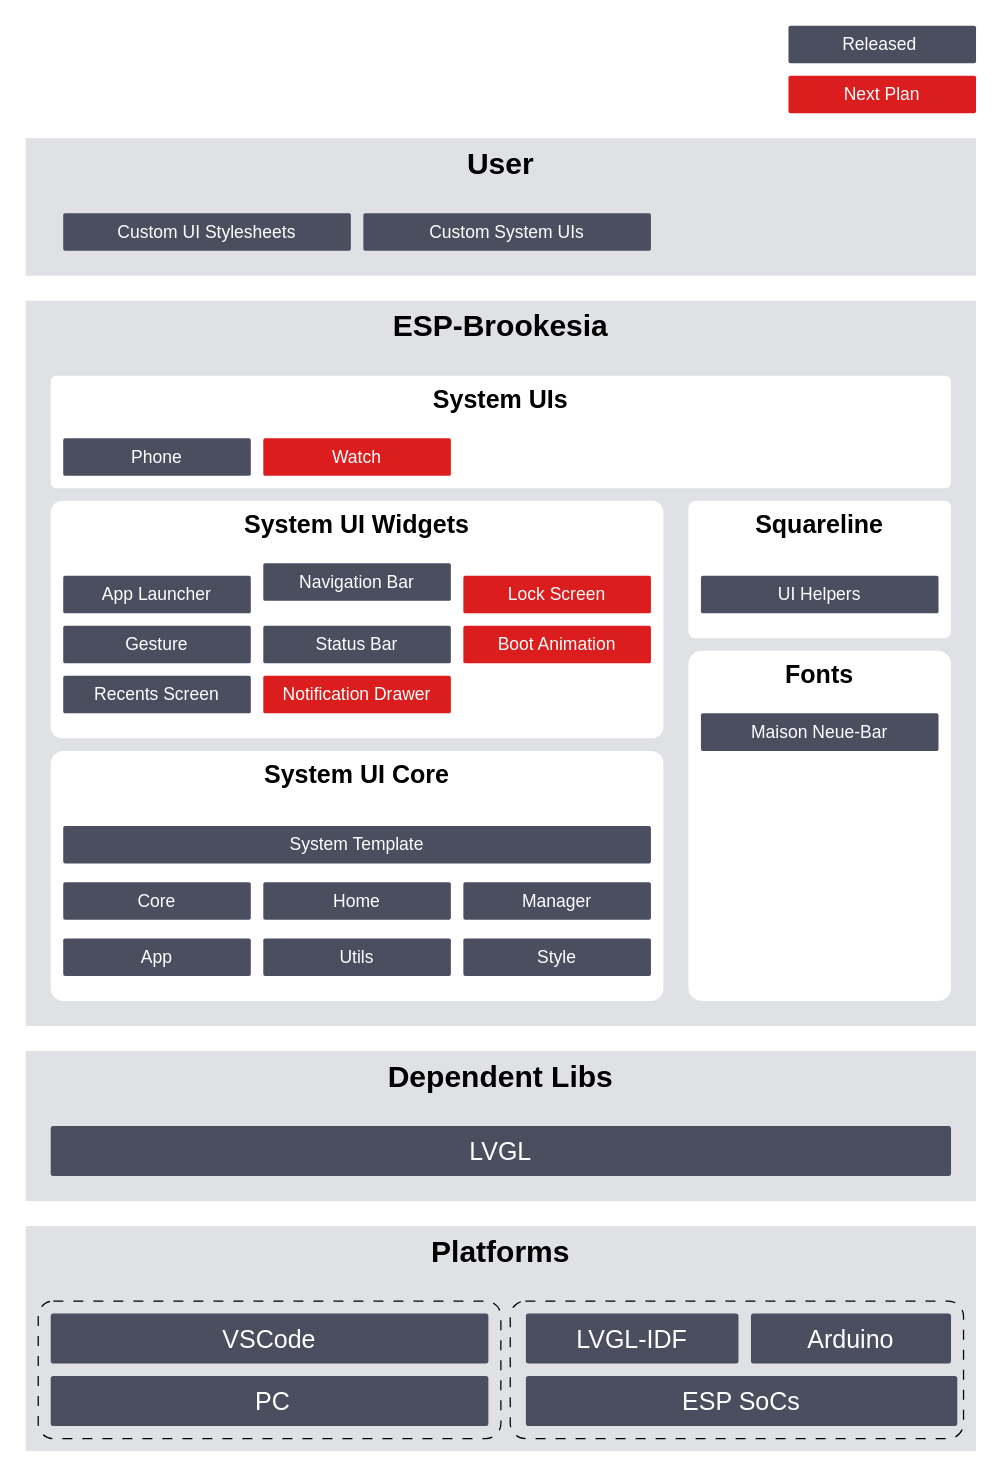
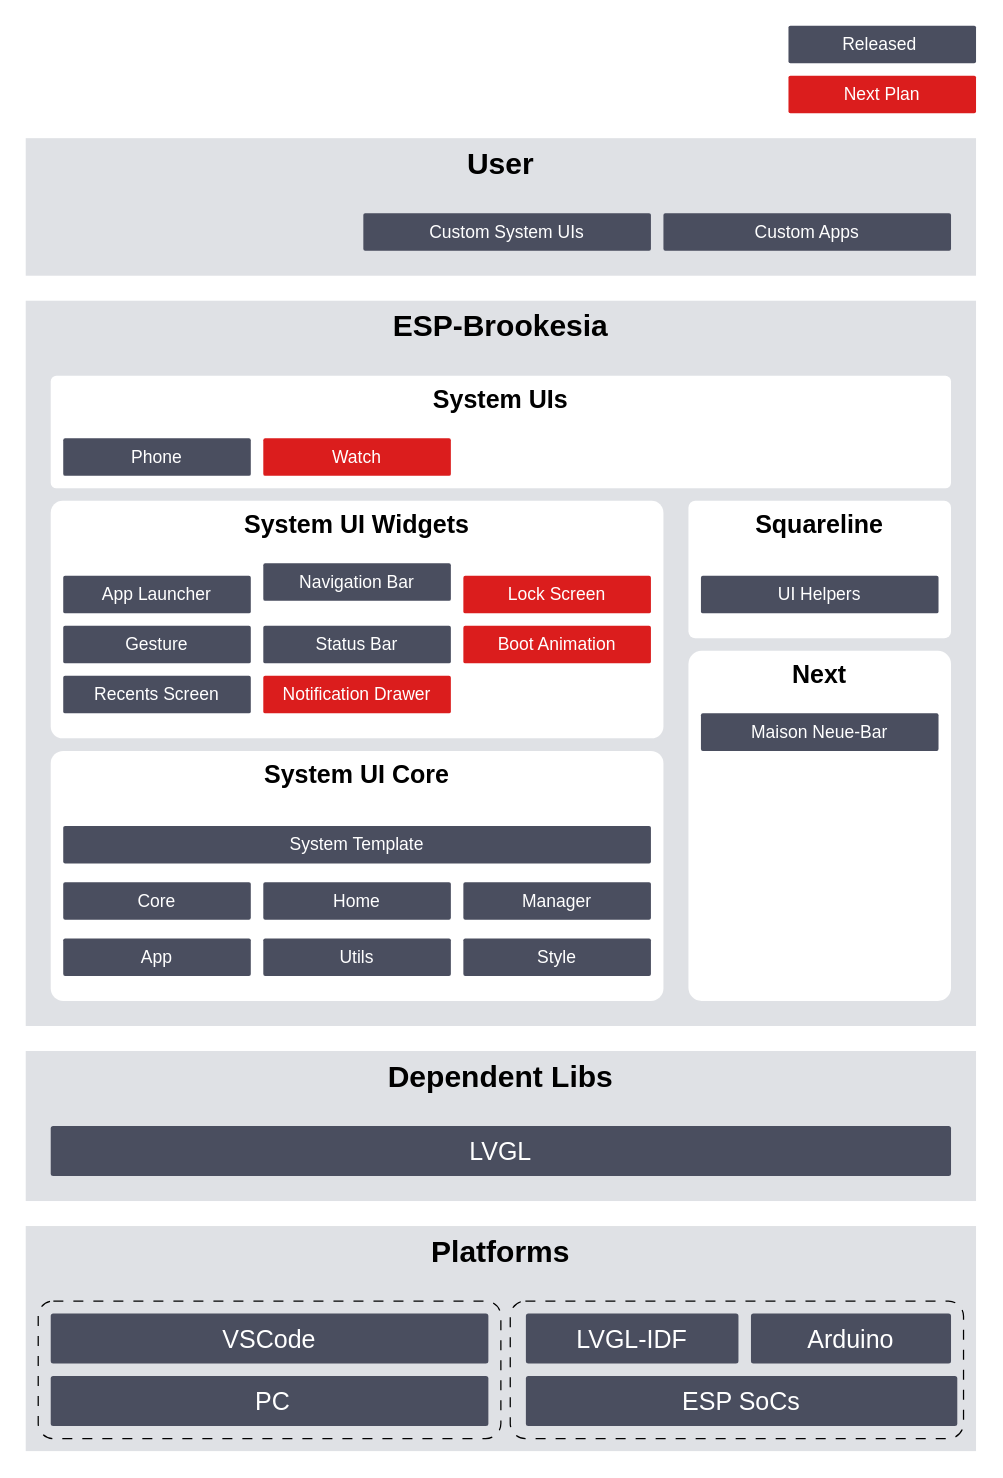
  <mxCell id="0" />
  <mxCell id="1" parent="0" />
  <mxCell id="2" value="&lt;span style=&quot;font-size: 24px;&quot;&gt;&lt;b&gt;&lt;font color=&quot;#000000&quot;&gt;Platforms&lt;/font&gt;&lt;/b&gt;&lt;/span&gt;" style="rounded=0;whiteSpace=wrap;html=1;labelBackgroundColor=none;fillColor=#DFE1E5;strokeColor=none;fontSize=14;verticalAlign=top;" parent="1" vertex="1"><mxGeometry x="20" y="980" width="760" height="180" as="geometry" /></mxCell>
  <mxCell id="3" value="" style="rounded=1;whiteSpace=wrap;html=1;fillColor=none;dashed=1;strokeWidth=1;arcSize=11;dashPattern=8 8;strokeColor=#000000;" parent="1" vertex="1"><mxGeometry x="407.5" y="1040" width="362.5" height="110" as="geometry" /></mxCell>
  <mxCell id="4" value="" style="rounded=1;whiteSpace=wrap;html=1;fillColor=none;dashed=1;strokeWidth=1;arcSize=11;dashPattern=8 8;strokeColor=#000000;" parent="1" vertex="1"><mxGeometry x="30" y="1040" width="370" height="110" as="geometry" /></mxCell>
  <mxCell id="5" value="&lt;span style=&quot;font-size: 24px;&quot;&gt;&lt;b&gt;&lt;font color=&quot;#000000&quot;&gt;Dependent Libs&lt;/font&gt;&lt;/b&gt;&lt;/span&gt;" style="rounded=0;whiteSpace=wrap;html=1;labelBackgroundColor=none;fillColor=#DFE1E5;strokeColor=none;fontSize=14;verticalAlign=top;" parent="1" vertex="1"><mxGeometry x="20" y="840" width="760" height="120" as="geometry" /></mxCell>
  <mxCell id="6" value="&lt;font size=&quot;1&quot; style=&quot;&quot; color=&quot;#000000&quot;&gt;&lt;b style=&quot;font-size: 24px;&quot;&gt;ESP-Brookesia&lt;/b&gt;&lt;/font&gt;" style="rounded=0;whiteSpace=wrap;html=1;labelBackgroundColor=none;fillColor=#DFE1E5;strokeColor=none;fontSize=14;verticalAlign=top;" parent="1" vertex="1"><mxGeometry x="20" y="240" width="760" height="580" as="geometry" /></mxCell>
  <mxCell id="7" value="" style="group" parent="1" vertex="1" connectable="0"><mxGeometry x="40" y="610" width="720" height="220" as="geometry" /></mxCell>
  <mxCell id="8" value="&lt;font style=&quot;font-size: 20px;&quot;&gt;&lt;b&gt;System UI Core&lt;/b&gt;&lt;/font&gt;" style="rounded=1;whiteSpace=wrap;html=1;verticalAlign=top;fillColor=#FFFFFF;strokeColor=none;fontColor=#000000;fontSize=14;gradientColor=none;arcSize=5;strokeWidth=2;movable=1;resizable=1;rotatable=1;deletable=1;editable=1;connectable=1;" parent="7" vertex="1"><mxGeometry y="-10" width="490" height="200" as="geometry" /></mxCell>
  <mxCell id="9" value="&lt;font style=&quot;&quot; color=&quot;#ffffff&quot;&gt;Home&lt;br&gt;&lt;/font&gt;" style="rounded=1;whiteSpace=wrap;html=1;verticalAlign=middle;fillColor=#4A4E5F;strokeColor=none;fontColor=#000000;fontSize=14;gradientColor=none;arcSize=5;strokeWidth=2;movable=1;resizable=1;rotatable=1;deletable=1;editable=1;connectable=1;" parent="7" vertex="1"><mxGeometry x="170" y="95" width="150" height="30" as="geometry" /></mxCell>
  <mxCell id="10" value="&lt;font style=&quot;&quot; color=&quot;#ffffff&quot;&gt;Manager&lt;/font&gt;" style="rounded=1;whiteSpace=wrap;html=1;verticalAlign=middle;fillColor=#4A4E5F;strokeColor=none;fontColor=#000000;fontSize=14;gradientColor=none;arcSize=5;strokeWidth=2;movable=1;resizable=1;rotatable=1;deletable=1;editable=1;connectable=1;" parent="7" vertex="1"><mxGeometry x="330" y="95" width="150" height="30" as="geometry" /></mxCell>
  <mxCell id="11" value="&lt;font color=&quot;#ffffff&quot;&gt;App&lt;/font&gt;" style="rounded=1;whiteSpace=wrap;html=1;verticalAlign=middle;fillColor=#4A4E5F;strokeColor=none;fontColor=#000000;fontSize=14;gradientColor=none;arcSize=5;strokeWidth=2;movable=1;resizable=1;rotatable=1;deletable=1;editable=1;connectable=1;" parent="7" vertex="1"><mxGeometry x="10" y="140" width="150" height="30" as="geometry" /></mxCell>
  <mxCell id="12" value="&lt;font color=&quot;#ffffff&quot;&gt;Core&lt;/font&gt;" style="rounded=1;whiteSpace=wrap;html=1;verticalAlign=middle;fillColor=#4A4E5F;strokeColor=none;fontColor=#000000;fontSize=14;gradientColor=none;arcSize=5;strokeWidth=2;movable=1;resizable=1;rotatable=1;deletable=1;editable=1;connectable=1;" parent="7" vertex="1"><mxGeometry x="10" y="95" width="150" height="30" as="geometry" /></mxCell>
  <mxCell id="13" value="&lt;font color=&quot;#ffffff&quot;&gt;Utils&lt;/font&gt;" style="rounded=1;whiteSpace=wrap;html=1;verticalAlign=middle;fillColor=#4A4E5F;strokeColor=none;fontColor=#000000;fontSize=14;gradientColor=none;arcSize=5;strokeWidth=2;movable=1;resizable=1;rotatable=1;deletable=1;editable=1;connectable=1;" parent="7" vertex="1"><mxGeometry x="170" y="140" width="150" height="30" as="geometry" /></mxCell>
  <mxCell id="14" value="&lt;font color=&quot;#ffffff&quot;&gt;Style&lt;/font&gt;" style="rounded=1;whiteSpace=wrap;html=1;verticalAlign=middle;fillColor=#4A4E5F;strokeColor=none;fontColor=#000000;fontSize=14;gradientColor=none;arcSize=5;strokeWidth=2;movable=1;resizable=1;rotatable=1;deletable=1;editable=1;connectable=1;" parent="7" vertex="1"><mxGeometry x="330" y="140" width="150" height="30" as="geometry" /></mxCell>
  <mxCell id="15" value="&lt;font style=&quot;&quot; color=&quot;#ffffff&quot;&gt;System Template&lt;/font&gt;" style="rounded=1;whiteSpace=wrap;html=1;verticalAlign=middle;fillColor=#4A4E5F;strokeColor=none;fontColor=#000000;fontSize=14;gradientColor=none;arcSize=5;strokeWidth=2;movable=1;resizable=1;rotatable=1;deletable=1;editable=1;connectable=1;" parent="7" vertex="1"><mxGeometry x="10" y="50" width="470" height="30" as="geometry" /></mxCell>
  <mxCell id="16" value="" style="group" parent="1" vertex="1" connectable="0"><mxGeometry x="70" y="370" width="460" height="230" as="geometry" /></mxCell>
  <mxCell id="17" value="&lt;font style=&quot;font-size: 20px;&quot;&gt;&lt;b&gt;System UI Widgets&lt;/b&gt;&lt;/font&gt;" style="rounded=1;whiteSpace=wrap;html=1;verticalAlign=top;fillColor=#FFFFFF;strokeColor=none;fontColor=#000000;fontSize=14;gradientColor=none;arcSize=5;strokeWidth=2;movable=1;resizable=1;rotatable=1;deletable=1;editable=1;connectable=1;" parent="16" vertex="1"><mxGeometry x="-30" y="30" width="490" height="190" as="geometry" /></mxCell>
  <mxCell id="18" value="&lt;font color=&quot;#ffffff&quot;&gt;Recents Screen&lt;/font&gt;" style="rounded=1;whiteSpace=wrap;html=1;verticalAlign=middle;fillColor=#4A4E5F;strokeColor=none;fontColor=#000000;fontSize=14;gradientColor=none;arcSize=5;strokeWidth=2;movable=1;resizable=1;rotatable=1;deletable=1;editable=1;connectable=1;" parent="16" vertex="1"><mxGeometry x="-20" y="170" width="150" height="30" as="geometry" /></mxCell>
  <mxCell id="19" value="&lt;font color=&quot;#ffffff&quot;&gt;Gesture&lt;/font&gt;" style="rounded=1;whiteSpace=wrap;html=1;verticalAlign=middle;fillColor=#4A4E5F;strokeColor=none;fontColor=#000000;fontSize=14;gradientColor=none;arcSize=5;strokeWidth=2;movable=1;resizable=1;rotatable=1;deletable=1;editable=1;connectable=1;" parent="16" vertex="1"><mxGeometry x="-20" y="130" width="150" height="30" as="geometry" /></mxCell>
  <mxCell id="20" value="&lt;font color=&quot;#ffffff&quot;&gt;Navigation Bar&lt;/font&gt;" style="rounded=1;whiteSpace=wrap;html=1;verticalAlign=middle;fillColor=#4A4E5F;strokeColor=none;fontColor=#000000;fontSize=14;gradientColor=none;arcSize=5;strokeWidth=2;movable=1;resizable=1;rotatable=1;deletable=1;editable=1;connectable=1;" parent="16" vertex="1"><mxGeometry x="140" y="80" width="150" height="30" as="geometry" /></mxCell>
  <mxCell id="21" value="&lt;font color=&quot;#ffffff&quot;&gt;Status Bar&lt;/font&gt;" style="rounded=1;whiteSpace=wrap;html=1;verticalAlign=middle;fillColor=#4A4E5F;strokeColor=none;fontColor=#000000;fontSize=14;gradientColor=none;arcSize=5;strokeWidth=2;movable=1;resizable=1;rotatable=1;deletable=1;editable=1;connectable=1;" parent="16" vertex="1"><mxGeometry x="140" y="130" width="150" height="30" as="geometry" /></mxCell>
  <mxCell id="22" value="&lt;span style=&quot;color: rgb(255, 255, 255);&quot;&gt;Notification Drawer&lt;/span&gt;" style="rounded=1;whiteSpace=wrap;html=1;verticalAlign=middle;fillColor=#DB1D1D;strokeColor=none;fontColor=#000000;fontSize=14;gradientColor=none;arcSize=5;strokeWidth=2;movable=1;resizable=1;rotatable=1;deletable=1;editable=1;connectable=1;" parent="16" vertex="1"><mxGeometry x="140" y="170" width="150" height="30" as="geometry" /></mxCell>
  <mxCell id="23" value="&lt;font color=&quot;#ffffff&quot;&gt;App Launcher&lt;/font&gt;" style="rounded=1;whiteSpace=wrap;html=1;verticalAlign=middle;fillColor=#4A4E5F;strokeColor=none;fontColor=#000000;fontSize=14;gradientColor=none;arcSize=5;strokeWidth=2;movable=1;resizable=1;rotatable=1;deletable=1;editable=1;connectable=1;" parent="16" vertex="1"><mxGeometry x="-20" y="90" width="150" height="30" as="geometry" /></mxCell>
  <mxCell id="24" value="&lt;font color=&quot;#ffffff&quot;&gt;Lock Screen&lt;/font&gt;" style="rounded=1;whiteSpace=wrap;html=1;verticalAlign=middle;fillColor=#DB1D1D;strokeColor=none;fontColor=#000000;fontSize=14;gradientColor=none;arcSize=5;strokeWidth=2;movable=1;resizable=1;rotatable=1;deletable=1;editable=1;connectable=1;" parent="16" vertex="1"><mxGeometry x="300" y="90" width="150" height="30" as="geometry" /></mxCell>
  <mxCell id="25" value="&lt;font color=&quot;#ffffff&quot;&gt;Boot Animation&lt;/font&gt;" style="rounded=1;whiteSpace=wrap;html=1;verticalAlign=middle;fillColor=#DB1D1D;strokeColor=none;fontColor=#000000;fontSize=14;gradientColor=none;arcSize=5;strokeWidth=2;movable=1;resizable=1;rotatable=1;deletable=1;editable=1;connectable=1;" parent="16" vertex="1"><mxGeometry x="300" y="130" width="150" height="30" as="geometry" /></mxCell>
  <mxCell id="26" value="" style="group" parent="1" vertex="1" connectable="0"><mxGeometry x="40" y="300" width="720" height="90" as="geometry" /></mxCell>
  <mxCell id="27" value="&lt;font style=&quot;font-size: 20px;&quot;&gt;&lt;b&gt;System UIs&lt;/b&gt;&lt;/font&gt;" style="rounded=1;whiteSpace=wrap;html=1;verticalAlign=top;fillColor=#FFFFFF;strokeColor=none;fontColor=#000000;fontSize=14;gradientColor=none;arcSize=5;strokeWidth=2;movable=1;resizable=1;rotatable=1;deletable=1;editable=1;connectable=1;" parent="26" vertex="1"><mxGeometry width="720" height="90" as="geometry" /></mxCell>
  <mxCell id="28" value="&lt;font style=&quot;&quot; color=&quot;#ffffff&quot;&gt;Phone&lt;/font&gt;" style="rounded=1;whiteSpace=wrap;html=1;verticalAlign=middle;fillColor=#4A4E5F;strokeColor=none;fontColor=#000000;fontSize=14;gradientColor=none;arcSize=5;strokeWidth=2;movable=1;resizable=1;rotatable=1;deletable=1;editable=1;connectable=1;" parent="26" vertex="1"><mxGeometry x="10" y="50" width="150" height="30" as="geometry" /></mxCell>
  <mxCell id="29" value="&lt;font style=&quot;&quot; color=&quot;#ffffff&quot;&gt;Watch&lt;/font&gt;" style="rounded=1;whiteSpace=wrap;html=1;verticalAlign=middle;fillColor=#DB1D1D;strokeColor=none;fontColor=#000000;fontSize=14;gradientColor=none;arcSize=5;strokeWidth=2;movable=1;resizable=1;rotatable=1;deletable=1;editable=1;connectable=1;" parent="26" vertex="1"><mxGeometry x="170" y="50" width="150" height="30" as="geometry" /></mxCell>
  <mxCell id="30" value="" style="group" parent="1" vertex="1" connectable="0"><mxGeometry x="550" y="390" width="210" height="120" as="geometry" /></mxCell>
  <mxCell id="31" value="&lt;font style=&quot;font-size: 20px;&quot;&gt;&lt;b&gt;Squareline&lt;/b&gt;&lt;/font&gt;" style="rounded=1;whiteSpace=wrap;html=1;verticalAlign=top;fillColor=#FFFFFF;strokeColor=none;fontColor=#000000;fontSize=14;gradientColor=none;arcSize=5;strokeWidth=2;movable=1;resizable=1;rotatable=1;deletable=1;editable=1;connectable=1;" parent="30" vertex="1"><mxGeometry y="10" width="210" height="110" as="geometry" /></mxCell>
  <mxCell id="32" value="&lt;font color=&quot;#ffffff&quot;&gt;UI Helpers&lt;/font&gt;" style="rounded=1;whiteSpace=wrap;html=1;verticalAlign=middle;fillColor=#4A4E5F;strokeColor=none;fontColor=#000000;fontSize=14;gradientColor=none;arcSize=5;strokeWidth=2;movable=1;resizable=1;rotatable=1;deletable=1;editable=1;connectable=1;" parent="30" vertex="1"><mxGeometry x="10" y="70" width="190" height="30" as="geometry" /></mxCell>
  <mxCell id="33" value="" style="group" parent="1" vertex="1" connectable="0"><mxGeometry x="550" y="500" width="210" height="300" as="geometry" /></mxCell>
- <mxCell id="34" value="&lt;font style=&quot;font-size: 20px;&quot;&gt;&lt;b&gt;Fonts&lt;/b&gt;&lt;/font&gt;" style="rounded=1;whiteSpace=wrap;html=1;verticalAlign=top;fillColor=#FFFFFF;strokeColor=none;fontColor=#000000;fontSize=14;gradientColor=none;arcSize=5;strokeWidth=2;movable=1;resizable=1;rotatable=1;deletable=1;editable=1;connectable=1;" parent="33" vertex="1"><mxGeometry y="20" width="210" height="280" as="geometry" /></mxCell>
+ <mxCell id="34" value="&lt;font style=&quot;font-size: 20px;&quot;&gt;&lt;b&gt;Next&lt;/b&gt;&lt;/font&gt;" style="rounded=1;whiteSpace=wrap;html=1;verticalAlign=top;fillColor=#FFFFFF;strokeColor=none;fontColor=#000000;fontSize=14;gradientColor=none;arcSize=5;strokeWidth=2;movable=1;resizable=1;rotatable=1;deletable=1;editable=1;connectable=1;" parent="33" vertex="1"><mxGeometry y="20" width="210" height="280" as="geometry" /></mxCell>
  <mxCell id="35" value="&lt;font color=&quot;#ffffff&quot;&gt;Maison Neue-Bar&lt;/font&gt;" style="rounded=1;whiteSpace=wrap;html=1;verticalAlign=middle;fillColor=#4A4E5F;strokeColor=none;fontColor=#000000;fontSize=14;gradientColor=none;arcSize=5;strokeWidth=2;movable=1;resizable=1;rotatable=1;deletable=1;editable=1;connectable=1;" parent="33" vertex="1"><mxGeometry x="10" y="70" width="190" height="30" as="geometry" /></mxCell>
  <mxCell id="36" value="&lt;span style=&quot;color: rgb(255, 255, 255);&quot;&gt;&lt;font style=&quot;font-size: 14px;&quot;&gt;Next Plan&lt;/font&gt;&lt;/span&gt;" style="rounded=1;whiteSpace=wrap;html=1;verticalAlign=middle;fillColor=#DB1D1D;strokeColor=none;fontColor=#000000;fontSize=14;gradientColor=none;arcSize=5;strokeWidth=2;movable=1;resizable=1;rotatable=1;deletable=1;editable=1;connectable=1;" parent="1" vertex="1"><mxGeometry x="630" y="60" width="150" height="30" as="geometry" /></mxCell>
  <mxCell id="37" value="&lt;span style=&quot;color: rgb(255, 255, 255);&quot;&gt;&lt;font style=&quot;font-size: 14px;&quot;&gt;Released&amp;nbsp;&lt;/font&gt;&lt;/span&gt;" style="rounded=1;whiteSpace=wrap;html=1;verticalAlign=middle;fillColor=#4A4E5F;strokeColor=none;fontColor=#000000;fontSize=14;gradientColor=none;arcSize=5;strokeWidth=2;movable=1;resizable=1;rotatable=1;deletable=1;editable=1;connectable=1;" parent="1" vertex="1"><mxGeometry x="630" y="20" width="150" height="30" as="geometry" /></mxCell>
  <mxCell id="38" value="&lt;font size=&quot;1&quot; style=&quot;&quot; color=&quot;#000000&quot;&gt;&lt;b style=&quot;font-size: 24px;&quot;&gt;User&lt;/b&gt;&lt;/font&gt;" style="rounded=0;whiteSpace=wrap;html=1;labelBackgroundColor=none;fillColor=#DFE1E5;strokeColor=none;fontSize=14;verticalAlign=top;" parent="1" vertex="1"><mxGeometry x="20" y="110" width="760" height="110" as="geometry" /></mxCell>
- <mxCell id="39" value="&lt;font style=&quot;&quot; color=&quot;#ffffff&quot;&gt;Custom UI Stylesheets&lt;/font&gt;" style="rounded=1;whiteSpace=wrap;html=1;verticalAlign=middle;fillColor=#4A4E5F;strokeColor=none;fontColor=#000000;fontSize=14;gradientColor=none;arcSize=5;strokeWidth=2;movable=1;resizable=1;rotatable=1;deletable=1;editable=1;connectable=1;" parent="1" vertex="1"><mxGeometry x="50" y="170" width="230" height="30" as="geometry" /></mxCell>
+ <mxCell id="40" value="&lt;font style=&quot;&quot; color=&quot;#ffffff&quot;&gt;Custom Apps&lt;/font&gt;" style="rounded=1;whiteSpace=wrap;html=1;verticalAlign=middle;fillColor=#4A4E5F;strokeColor=none;fontColor=#000000;fontSize=14;gradientColor=none;arcSize=5;strokeWidth=2;movable=1;resizable=1;rotatable=1;deletable=1;editable=1;connectable=1;" parent="1" vertex="1"><mxGeometry x="530" y="170" width="230" height="30" as="geometry" /></mxCell>
  <mxCell id="41" value="&lt;span style=&quot;border-color: var(--border-color); color: rgb(255, 255, 255);&quot;&gt;&lt;font style=&quot;font-size: 20px;&quot;&gt;LVGL&lt;/font&gt;&lt;/span&gt;" style="rounded=1;whiteSpace=wrap;html=1;verticalAlign=middle;fillColor=#4A4E5F;strokeColor=none;fontColor=#000000;fontSize=14;gradientColor=none;arcSize=5;strokeWidth=2;movable=1;resizable=1;rotatable=1;deletable=1;editable=1;connectable=1;" parent="1" vertex="1"><mxGeometry x="40" y="900" width="720" height="40" as="geometry" /></mxCell>
  <mxCell id="42" value="&lt;span style=&quot;border-color: var(--border-color); color: rgb(255, 255, 255);&quot;&gt;&lt;font style=&quot;font-size: 20px;&quot;&gt;VSCode&lt;/font&gt;&lt;/span&gt;" style="rounded=1;whiteSpace=wrap;html=1;verticalAlign=middle;fillColor=#4A4E5F;strokeColor=none;fontColor=#000000;fontSize=14;gradientColor=none;arcSize=5;strokeWidth=2;movable=1;resizable=1;rotatable=1;deletable=1;editable=1;connectable=1;" parent="1" vertex="1"><mxGeometry x="40" y="1050" width="350" height="40" as="geometry" /></mxCell>
  <mxCell id="43" value="&lt;span style=&quot;border-color: var(--border-color); color: rgb(255, 255, 255);&quot;&gt;&lt;font style=&quot;font-size: 20px;&quot;&gt;LVGL-IDF&lt;/font&gt;&lt;/span&gt;" style="rounded=1;whiteSpace=wrap;html=1;verticalAlign=middle;fillColor=#4A4E5F;strokeColor=none;fontColor=#000000;fontSize=14;gradientColor=none;arcSize=5;strokeWidth=2;movable=1;resizable=1;rotatable=1;deletable=1;editable=1;connectable=1;" parent="1" vertex="1"><mxGeometry x="420" y="1050" width="170" height="40" as="geometry" /></mxCell>
  <mxCell id="44" value="&lt;span style=&quot;border-color: var(--border-color); color: rgb(255, 255, 255);&quot;&gt;&lt;font style=&quot;font-size: 20px;&quot;&gt;Arduino&lt;/font&gt;&lt;/span&gt;" style="rounded=1;whiteSpace=wrap;html=1;verticalAlign=middle;fillColor=#4A4E5F;strokeColor=none;fontColor=#000000;fontSize=14;gradientColor=none;arcSize=5;strokeWidth=2;movable=1;resizable=1;rotatable=1;deletable=1;editable=1;connectable=1;" parent="1" vertex="1"><mxGeometry x="600" y="1050" width="160" height="40" as="geometry" /></mxCell>
  <mxCell id="45" value="&lt;font color=&quot;#ffffff&quot;&gt;&lt;span style=&quot;font-size: 20px;&quot;&gt;&amp;nbsp;PC&lt;/span&gt;&lt;/font&gt;" style="rounded=1;whiteSpace=wrap;html=1;verticalAlign=middle;fillColor=#4A4E5F;strokeColor=none;fontColor=#000000;fontSize=14;gradientColor=none;arcSize=5;strokeWidth=2;movable=1;resizable=1;rotatable=1;deletable=1;editable=1;connectable=1;" parent="1" vertex="1"><mxGeometry x="40" y="1100" width="350" height="40" as="geometry" /></mxCell>
  <mxCell id="46" value="&lt;span style=&quot;border-color: var(--border-color); color: rgb(255, 255, 255);&quot;&gt;&lt;font style=&quot;font-size: 20px;&quot;&gt;ESP SoCs&lt;/font&gt;&lt;/span&gt;" style="rounded=1;whiteSpace=wrap;html=1;verticalAlign=middle;fillColor=#4A4E5F;strokeColor=none;fontColor=#000000;fontSize=14;gradientColor=none;arcSize=5;strokeWidth=2;movable=1;resizable=1;rotatable=1;deletable=1;editable=1;connectable=1;" parent="1" vertex="1"><mxGeometry x="420" y="1100" width="345" height="40" as="geometry" /></mxCell>
  <mxCell id="47" value="&lt;font style=&quot;&quot; color=&quot;#ffffff&quot;&gt;Custom System UIs&lt;/font&gt;" style="rounded=1;whiteSpace=wrap;html=1;verticalAlign=middle;fillColor=#4A4E5F;strokeColor=none;fontColor=#000000;fontSize=14;gradientColor=none;arcSize=5;strokeWidth=2;movable=1;resizable=1;rotatable=1;deletable=1;editable=1;connectable=1;" parent="1" vertex="1"><mxGeometry x="290" y="170" width="230" height="30" as="geometry" /></mxCell>
